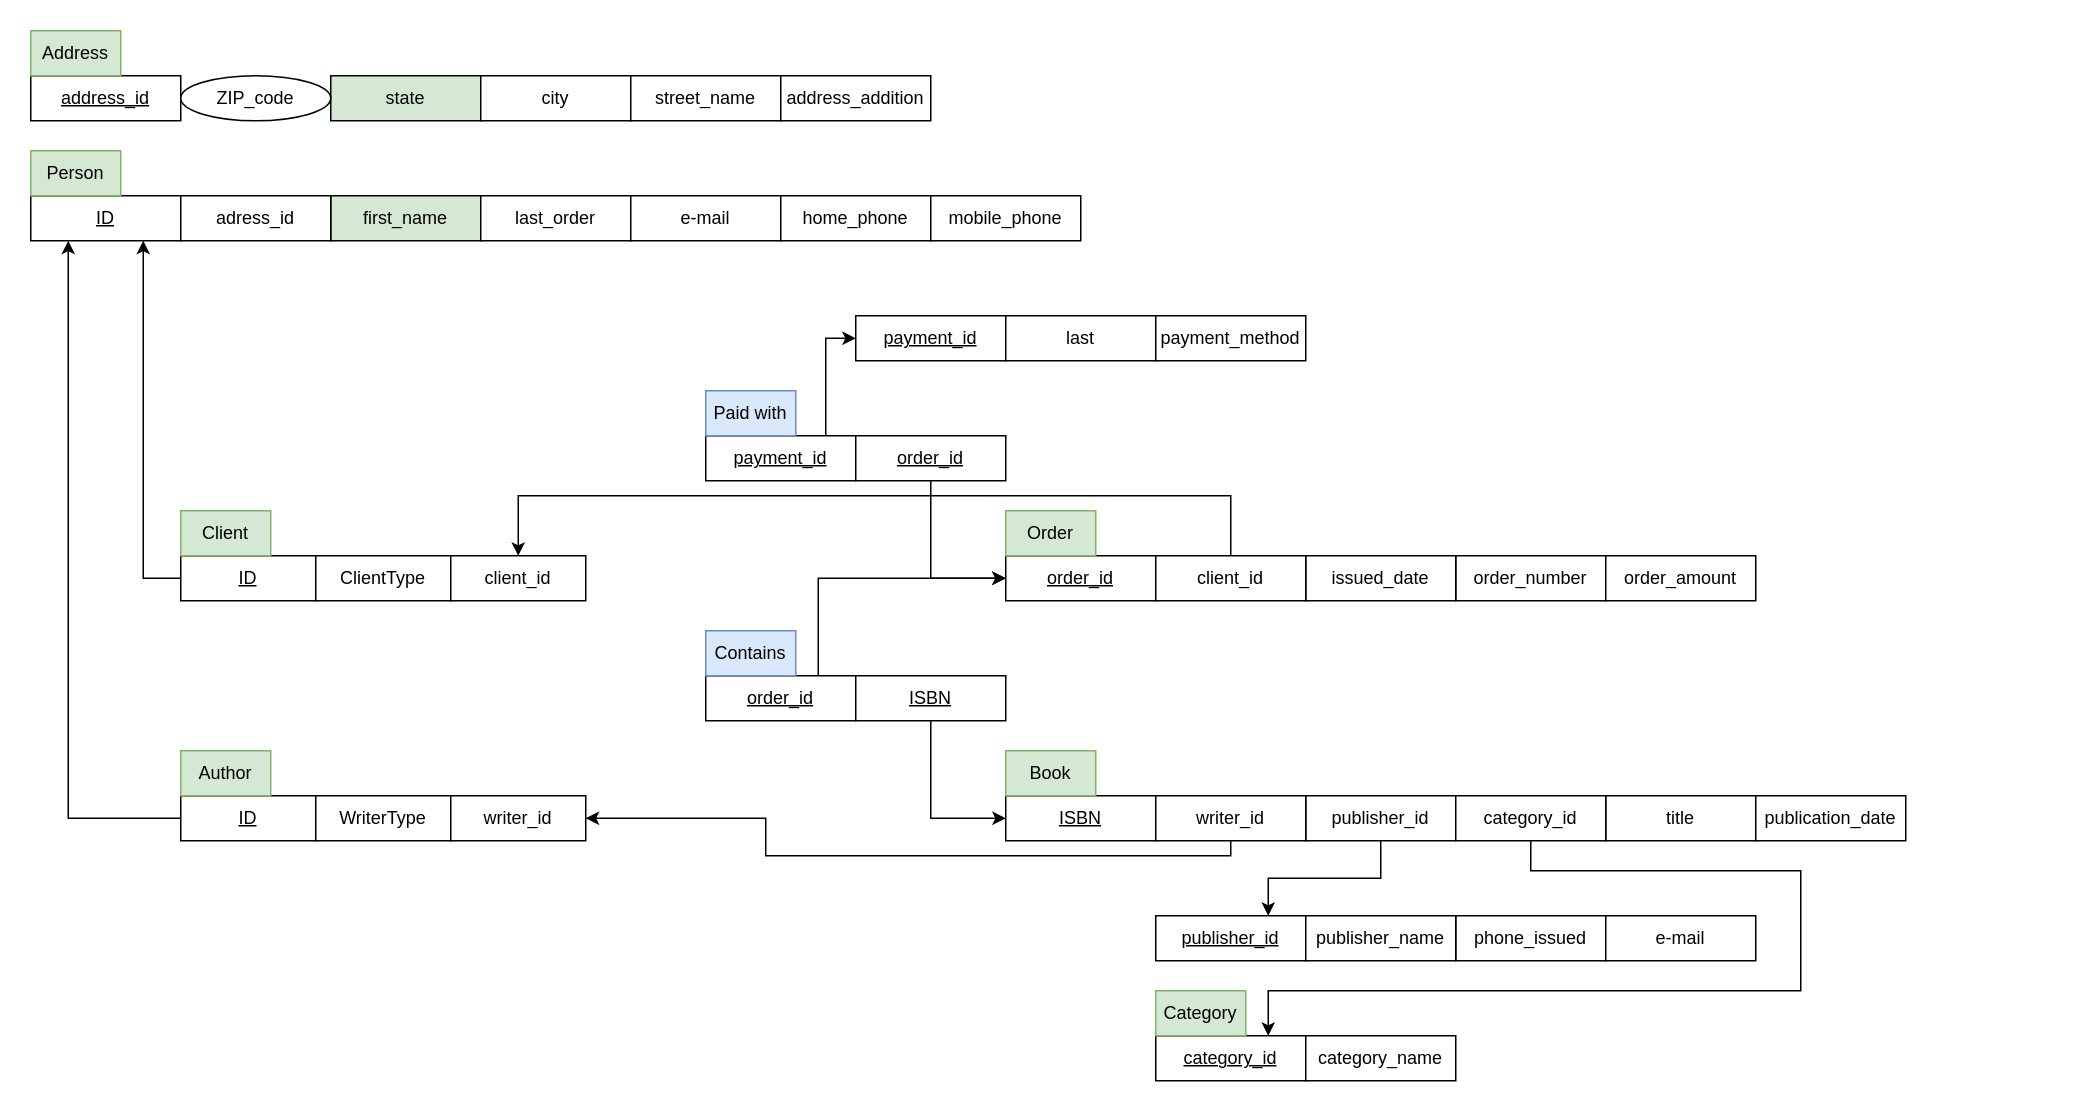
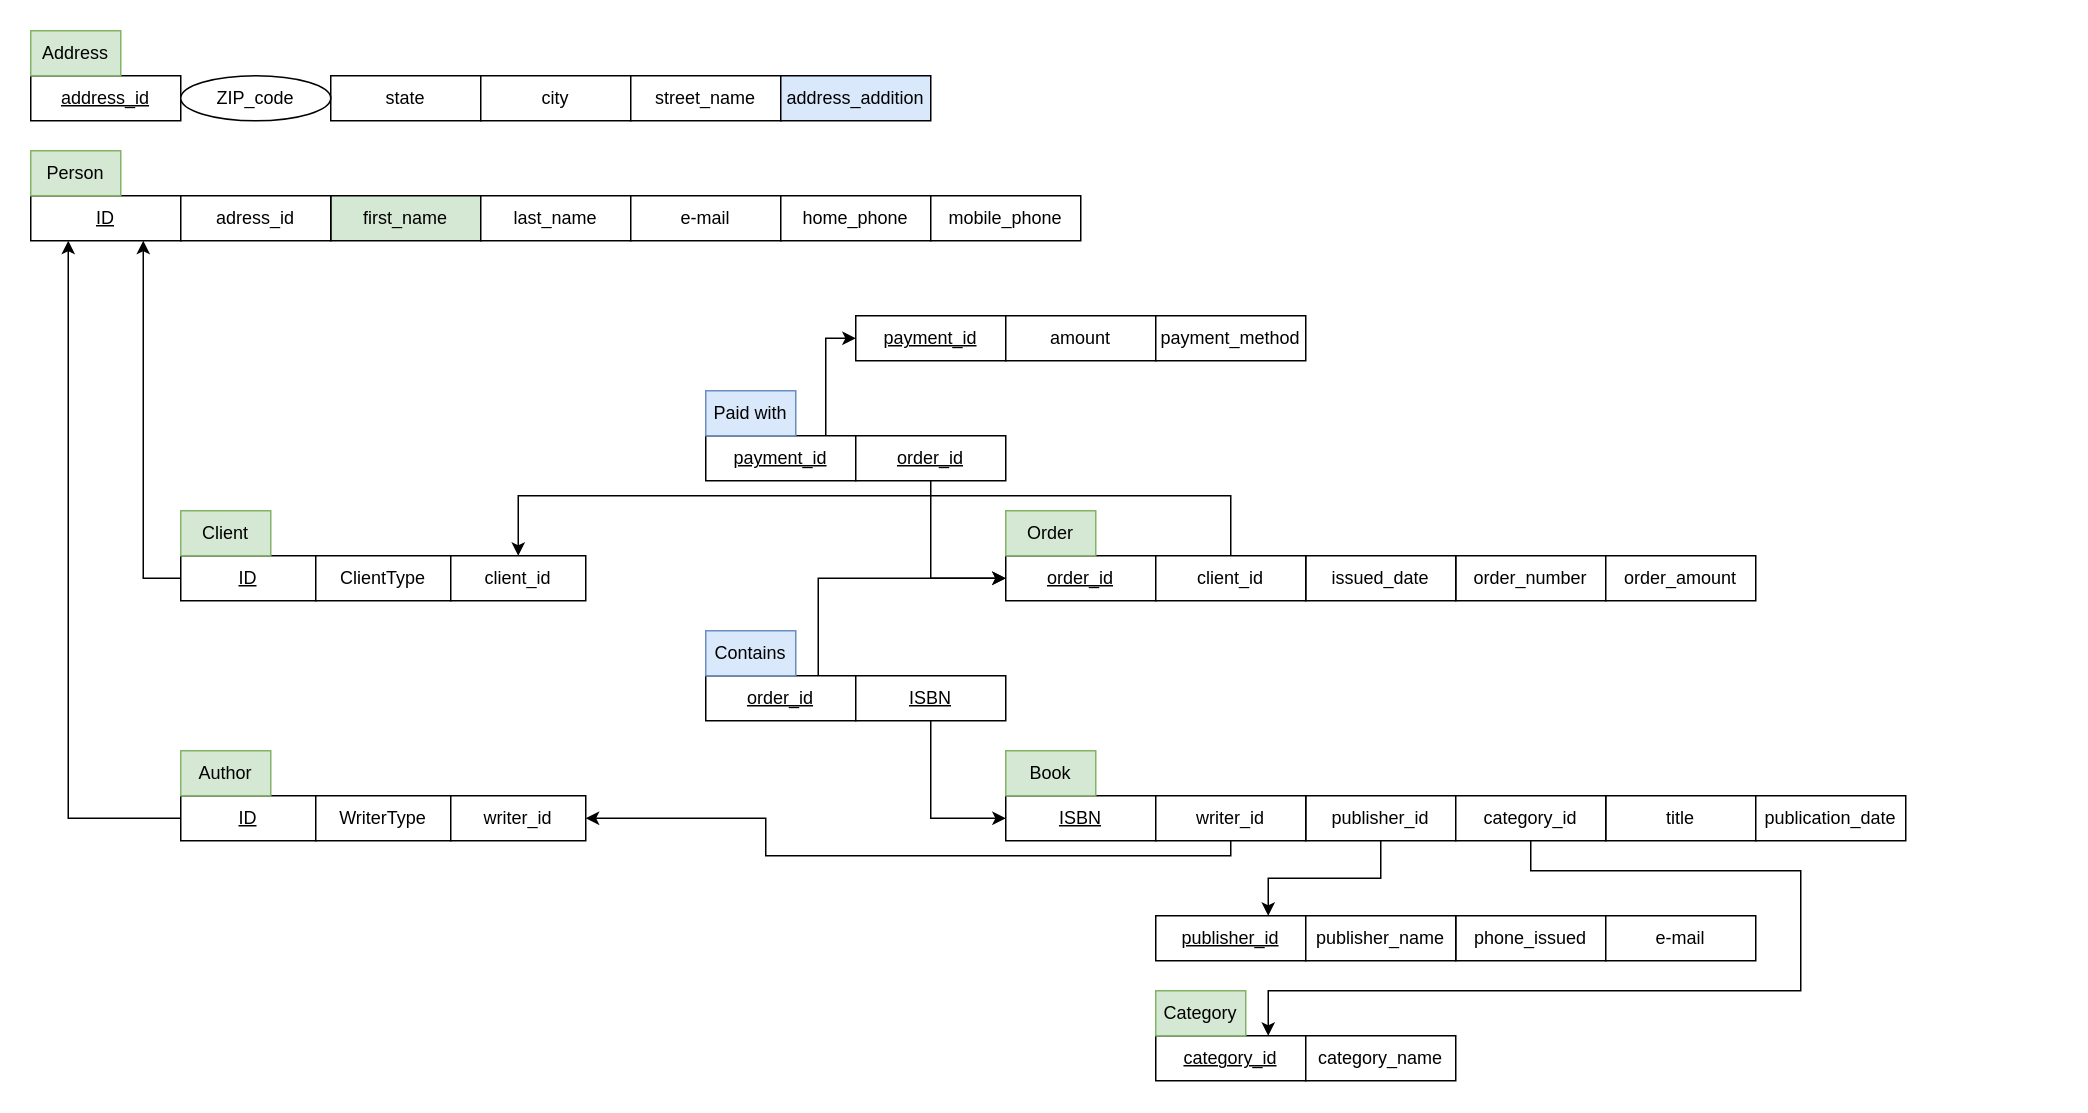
  <mxCell id="0" />
  <mxCell id="1" parent="0" />
  <mxCell id="2" value="" style="group" parent="1" vertex="1" connectable="0"><mxGeometry x="20" y="20" width="600" height="60" as="geometry" /></mxCell>
  <mxCell id="3" value="&lt;span style=&quot;text-decoration-line: underline;&quot;&gt;address_id&lt;/span&gt;" style="rounded=0;whiteSpace=wrap;html=1;" parent="2" vertex="1"><mxGeometry y="30" width="100" height="30" as="geometry" /></mxCell>
- <mxCell id="4" value="state" style="rounded=0;whiteSpace=wrap;html=1;fillColor=#d5e8d4;" parent="2" vertex="1"><mxGeometry x="200" y="30" width="100" height="30" as="geometry" /></mxCell>
+ <mxCell id="4" value="state" style="rounded=0;whiteSpace=wrap;html=1;" parent="2" vertex="1"><mxGeometry x="200" y="30" width="100" height="30" as="geometry" /></mxCell>
  <mxCell id="5" value="Address" style="text;html=1;align=center;verticalAlign=middle;whiteSpace=wrap;rounded=0;fillColor=#d5e8d4;strokeColor=#82b366;" parent="2" vertex="1"><mxGeometry width="60" height="30" as="geometry" /></mxCell>
  <mxCell id="6" value="city" style="rounded=0;whiteSpace=wrap;html=1;" parent="2" vertex="1"><mxGeometry x="300" y="30" width="100" height="30" as="geometry" /></mxCell>
  <mxCell id="7" value="ZIP_code" style="ellipse;whiteSpace=wrap;html=1;" parent="2" vertex="1"><mxGeometry x="100" y="30" width="100" height="30" as="geometry" /></mxCell>
  <mxCell id="8" value="street_name" style="rounded=0;whiteSpace=wrap;html=1;" parent="2" vertex="1"><mxGeometry x="400" y="30" width="100" height="30" as="geometry" /></mxCell>
- <mxCell id="9" value="address_addition" style="rounded=0;whiteSpace=wrap;html=1;" parent="2" vertex="1"><mxGeometry x="500" y="30" width="100" height="30" as="geometry" /></mxCell>
+ <mxCell id="9" value="address_addition" style="rounded=0;whiteSpace=wrap;html=1;fillColor=#dae8fc;" parent="2" vertex="1"><mxGeometry x="500" y="30" width="100" height="30" as="geometry" /></mxCell>
  <mxCell id="10" value="" style="group" parent="1" vertex="1" connectable="0"><mxGeometry x="120" y="500" width="270" height="60" as="geometry" /></mxCell>
  <mxCell id="11" value="&lt;u&gt;ID&lt;/u&gt;" style="rounded=0;whiteSpace=wrap;html=1;" parent="10" vertex="1"><mxGeometry y="30" width="90" height="30" as="geometry" /></mxCell>
  <mxCell id="12" value="Author" style="text;html=1;align=center;verticalAlign=middle;whiteSpace=wrap;rounded=0;fillColor=#d5e8d4;strokeColor=#82b366;" parent="10" vertex="1"><mxGeometry width="60" height="30" as="geometry" /></mxCell>
  <mxCell id="13" value="WriterType" style="rounded=0;whiteSpace=wrap;html=1;" parent="10" vertex="1"><mxGeometry x="90" y="30" width="90" height="30" as="geometry" /></mxCell>
  <mxCell id="14" value="writer_id" style="rounded=0;whiteSpace=wrap;html=1;" parent="10" vertex="1"><mxGeometry x="180" y="30" width="90" height="30" as="geometry" /></mxCell>
  <mxCell id="15" value="" style="group" parent="1" vertex="1" connectable="0"><mxGeometry x="120" y="340" width="270" height="60" as="geometry" /></mxCell>
  <mxCell id="16" value="&lt;u&gt;ID&lt;/u&gt;" style="rounded=0;whiteSpace=wrap;html=1;container=0;" parent="15" vertex="1"><mxGeometry y="30" width="90" height="30" as="geometry" /></mxCell>
  <mxCell id="17" value="Client" style="text;html=1;align=center;verticalAlign=middle;whiteSpace=wrap;rounded=0;container=0;fillColor=#d5e8d4;strokeColor=#82b366;" parent="15" vertex="1"><mxGeometry width="60" height="30" as="geometry" /></mxCell>
  <mxCell id="18" value="ClientType" style="rounded=0;whiteSpace=wrap;html=1;container=0;" parent="15" vertex="1"><mxGeometry x="90" y="30" width="90" height="30" as="geometry" /></mxCell>
  <mxCell id="19" value="client_id" style="rounded=0;whiteSpace=wrap;html=1;container=0;" parent="15" vertex="1"><mxGeometry x="180" y="30" width="90" height="30" as="geometry" /></mxCell>
  <mxCell id="20" value="" style="group" parent="1" vertex="1" connectable="0"><mxGeometry x="670" y="340" width="500" height="60" as="geometry" /></mxCell>
  <mxCell id="21" value="&lt;span style=&quot;text-decoration-line: underline;&quot;&gt;order_id&lt;/span&gt;" style="rounded=0;whiteSpace=wrap;html=1;" parent="20" vertex="1"><mxGeometry y="30" width="100" height="30" as="geometry" /></mxCell>
  <mxCell id="22" value="order_number" style="rounded=0;whiteSpace=wrap;html=1;" parent="20" vertex="1"><mxGeometry x="300" y="30" width="100" height="30" as="geometry" /></mxCell>
  <mxCell id="23" value="Order" style="text;html=1;align=center;verticalAlign=middle;whiteSpace=wrap;rounded=0;fillColor=#d5e8d4;strokeColor=#82b366;" parent="20" vertex="1"><mxGeometry width="60" height="30" as="geometry" /></mxCell>
  <mxCell id="24" value="order_amount" style="rounded=0;whiteSpace=wrap;html=1;" parent="20" vertex="1"><mxGeometry x="400" y="30" width="100" height="30" as="geometry" /></mxCell>
  <mxCell id="25" value="issued_date" style="rounded=0;whiteSpace=wrap;html=1;" parent="20" vertex="1"><mxGeometry x="200" y="30" width="100" height="30" as="geometry" /></mxCell>
  <mxCell id="26" value="client_id" style="rounded=0;whiteSpace=wrap;html=1;" parent="20" vertex="1"><mxGeometry x="100" y="30" width="100" height="30" as="geometry" /></mxCell>
  <mxCell id="27" value="" style="group" parent="1" vertex="1" connectable="0"><mxGeometry x="670" y="500" width="700" height="60" as="geometry" /></mxCell>
  <mxCell id="28" value="&lt;span style=&quot;text-decoration-line: underline;&quot;&gt;ISBN&lt;/span&gt;" style="rounded=0;whiteSpace=wrap;html=1;" parent="27" vertex="1"><mxGeometry y="30" width="100" height="30" as="geometry" /></mxCell>
  <mxCell id="29" value="title" style="rounded=0;whiteSpace=wrap;html=1;" parent="27" vertex="1"><mxGeometry x="400" y="30" width="100" height="30" as="geometry" /></mxCell>
  <mxCell id="30" value="Book" style="text;html=1;align=center;verticalAlign=middle;whiteSpace=wrap;rounded=0;fillColor=#d5e8d4;strokeColor=#82b366;" parent="27" vertex="1"><mxGeometry width="60" height="30" as="geometry" /></mxCell>
  <mxCell id="31" value="publication_date" style="rounded=0;whiteSpace=wrap;html=1;" parent="27" vertex="1"><mxGeometry x="500" y="30" width="100" height="30" as="geometry" /></mxCell>
  <mxCell id="32" value="publisher_id" style="rounded=0;whiteSpace=wrap;html=1;" parent="27" vertex="1"><mxGeometry x="200" y="30" width="100" height="30" as="geometry" /></mxCell>
  <mxCell id="33" value="category_id" style="rounded=0;whiteSpace=wrap;html=1;" parent="27" vertex="1"><mxGeometry x="300" y="30" width="100" height="30" as="geometry" /></mxCell>
  <mxCell id="34" value="writer_id" style="rounded=0;whiteSpace=wrap;html=1;" parent="27" vertex="1"><mxGeometry x="100" y="30" width="100" height="30" as="geometry" /></mxCell>
  <mxCell id="35" value="" style="group" parent="1" vertex="1" connectable="0"><mxGeometry x="570" y="180" width="400" height="60" as="geometry" /></mxCell>
  <mxCell id="36" value="&lt;span style=&quot;text-decoration-line: underline;&quot;&gt;payment_id&lt;/span&gt;" style="rounded=0;whiteSpace=wrap;html=1;" parent="35" vertex="1"><mxGeometry y="30" width="100" height="30" as="geometry" /></mxCell>
- <mxCell id="37" value="last" style="rounded=0;whiteSpace=wrap;html=1;" parent="35" vertex="1"><mxGeometry x="100" y="30" width="100" height="30" as="geometry" /></mxCell>
+ <mxCell id="37" value="amount" style="rounded=0;whiteSpace=wrap;html=1;" parent="35" vertex="1"><mxGeometry x="100" y="30" width="100" height="30" as="geometry" /></mxCell>
  <mxCell id="38" value="payment_method" style="rounded=0;whiteSpace=wrap;html=1;" parent="35" vertex="1"><mxGeometry x="200" y="30" width="100" height="30" as="geometry" /></mxCell>
  <mxCell id="39" value="" style="group" parent="1" vertex="1" connectable="0"><mxGeometry x="470" y="260" width="200" height="60" as="geometry" /></mxCell>
  <mxCell id="40" value="&lt;span style=&quot;text-decoration-line: underline;&quot;&gt;payment_id&lt;/span&gt;" style="rounded=0;whiteSpace=wrap;html=1;" parent="39" vertex="1"><mxGeometry y="30" width="100" height="30" as="geometry" /></mxCell>
  <mxCell id="41" value="Paid with" style="text;html=1;align=center;verticalAlign=middle;whiteSpace=wrap;rounded=0;fillColor=#dae8fc;strokeColor=#6c8ebf;" parent="39" vertex="1"><mxGeometry width="60" height="30" as="geometry" /></mxCell>
  <mxCell id="42" value="&lt;span style=&quot;text-decoration-line: underline;&quot;&gt;order_id&lt;/span&gt;" style="rounded=0;whiteSpace=wrap;html=1;" parent="39" vertex="1"><mxGeometry x="100" y="30" width="100" height="30" as="geometry" /></mxCell>
  <mxCell id="43" value="" style="group" parent="1" vertex="1" connectable="0"><mxGeometry x="470" y="420" width="200" height="60" as="geometry" /></mxCell>
  <mxCell id="44" value="&lt;span style=&quot;text-decoration-line: underline;&quot;&gt;order_id&lt;/span&gt;" style="rounded=0;whiteSpace=wrap;html=1;" parent="43" vertex="1"><mxGeometry y="30" width="100" height="30" as="geometry" /></mxCell>
  <mxCell id="45" value="Contains" style="text;html=1;align=center;verticalAlign=middle;whiteSpace=wrap;rounded=0;fillColor=#dae8fc;strokeColor=#6c8ebf;" parent="43" vertex="1"><mxGeometry width="60" height="30" as="geometry" /></mxCell>
  <mxCell id="46" value="&lt;span style=&quot;text-decoration-line: underline;&quot;&gt;ISBN&lt;/span&gt;" style="rounded=0;whiteSpace=wrap;html=1;" parent="43" vertex="1"><mxGeometry x="100" y="30" width="100" height="30" as="geometry" /></mxCell>
  <mxCell id="47" value="" style="group" parent="1" vertex="1" connectable="0"><mxGeometry x="770" y="580" width="400" height="60" as="geometry" /></mxCell>
  <mxCell id="48" value="&lt;span style=&quot;text-decoration-line: underline;&quot;&gt;publisher_id&lt;/span&gt;" style="rounded=0;whiteSpace=wrap;html=1;" parent="47" vertex="1"><mxGeometry y="30" width="100" height="30" as="geometry" /></mxCell>
  <mxCell id="49" value="phone_issued" style="rounded=0;whiteSpace=wrap;html=1;" parent="47" vertex="1"><mxGeometry x="200" y="30" width="100" height="30" as="geometry" /></mxCell>
  <mxCell id="50" value="e-mail" style="rounded=0;whiteSpace=wrap;html=1;" parent="47" vertex="1"><mxGeometry x="300" y="30" width="100" height="30" as="geometry" /></mxCell>
  <mxCell id="51" value="publisher_name" style="rounded=0;whiteSpace=wrap;html=1;" parent="47" vertex="1"><mxGeometry x="100" y="30" width="100" height="30" as="geometry" /></mxCell>
  <mxCell id="52" value="" style="group" parent="1" vertex="1" connectable="0"><mxGeometry x="770" y="660" width="200" height="60" as="geometry" /></mxCell>
  <mxCell id="53" value="&lt;span style=&quot;text-decoration-line: underline;&quot;&gt;category_id&lt;/span&gt;" style="rounded=0;whiteSpace=wrap;html=1;" parent="52" vertex="1"><mxGeometry y="30" width="100" height="30" as="geometry" /></mxCell>
  <mxCell id="54" value="Category" style="text;html=1;align=center;verticalAlign=middle;whiteSpace=wrap;rounded=0;fillColor=#d5e8d4;strokeColor=#82b366;" parent="52" vertex="1"><mxGeometry width="60" height="30" as="geometry" /></mxCell>
  <mxCell id="55" value="category_name" style="rounded=0;whiteSpace=wrap;html=1;" parent="52" vertex="1"><mxGeometry x="100" y="30" width="100" height="30" as="geometry" /></mxCell>
  <mxCell id="56" value="" style="group" parent="1" vertex="1" connectable="0"><mxGeometry x="20" y="100" width="700" height="60" as="geometry" /></mxCell>
  <mxCell id="57" value="&lt;span style=&quot;text-decoration-line: underline;&quot;&gt;ID&lt;/span&gt;" style="rounded=0;whiteSpace=wrap;html=1;" parent="56" vertex="1"><mxGeometry y="30" width="100" height="30" as="geometry" /></mxCell>
  <mxCell id="58" value="first_name" style="rounded=0;whiteSpace=wrap;html=1;fillColor=#d5e8d4;" parent="56" vertex="1"><mxGeometry x="200" y="30" width="100" height="30" as="geometry" /></mxCell>
  <mxCell id="59" value="Person" style="text;html=1;align=center;verticalAlign=middle;whiteSpace=wrap;rounded=0;fillColor=#d5e8d4;strokeColor=#82b366;" parent="56" vertex="1"><mxGeometry width="60" height="30" as="geometry" /></mxCell>
- <mxCell id="60" value="last_order" style="rounded=0;whiteSpace=wrap;html=1;" parent="56" vertex="1"><mxGeometry x="300" y="30" width="100" height="30" as="geometry" /></mxCell>
+ <mxCell id="60" value="last_name" style="rounded=0;whiteSpace=wrap;html=1;" parent="56" vertex="1"><mxGeometry x="300" y="30" width="100" height="30" as="geometry" /></mxCell>
  <mxCell id="61" value="adress_id" style="rounded=0;whiteSpace=wrap;html=1;" parent="56" vertex="1"><mxGeometry x="100" y="30" width="100" height="30" as="geometry" /></mxCell>
  <mxCell id="62" value="e-mail" style="rounded=0;whiteSpace=wrap;html=1;" parent="56" vertex="1"><mxGeometry x="400" y="30" width="100" height="30" as="geometry" /></mxCell>
  <mxCell id="63" value="home_phone" style="rounded=0;whiteSpace=wrap;html=1;" parent="56" vertex="1"><mxGeometry x="500" y="30" width="100" height="30" as="geometry" /></mxCell>
  <mxCell id="64" value="mobile_phone" style="rounded=0;whiteSpace=wrap;html=1;" parent="56" vertex="1"><mxGeometry x="600" y="30" width="100" height="30" as="geometry" /></mxCell>
  <mxCell id="65" style="edgeStyle=orthogonalEdgeStyle;rounded=0;orthogonalLoop=1;jettySize=auto;html=1;entryX=0.25;entryY=1;entryDx=0;entryDy=0;" parent="1" source="11" target="57" edge="1"><mxGeometry relative="1" as="geometry"><Array as="points"><mxPoint x="45" y="545" /></Array></mxGeometry></mxCell>
  <mxCell id="66" style="edgeStyle=orthogonalEdgeStyle;rounded=0;orthogonalLoop=1;jettySize=auto;html=1;entryX=0.75;entryY=1;entryDx=0;entryDy=0;" parent="1" source="16" target="57" edge="1"><mxGeometry relative="1" as="geometry"><mxPoint x="90" y="160" as="targetPoint" /><Array as="points"><mxPoint x="95" y="385" /></Array></mxGeometry></mxCell>
  <mxCell id="67" style="edgeStyle=orthogonalEdgeStyle;rounded=0;orthogonalLoop=1;jettySize=auto;html=1;entryX=0.5;entryY=0;entryDx=0;entryDy=0;" parent="1" source="26" target="19" edge="1"><mxGeometry relative="1" as="geometry"><Array as="points"><mxPoint x="820" y="330" /><mxPoint x="345" y="330" /></Array></mxGeometry></mxCell>
  <mxCell id="68" style="edgeStyle=orthogonalEdgeStyle;rounded=0;orthogonalLoop=1;jettySize=auto;html=1;entryX=0;entryY=0.5;entryDx=0;entryDy=0;" parent="1" source="40" target="36" edge="1"><mxGeometry relative="1" as="geometry"><Array as="points"><mxPoint x="550" y="225" /></Array></mxGeometry></mxCell>
  <mxCell id="69" style="edgeStyle=orthogonalEdgeStyle;rounded=0;orthogonalLoop=1;jettySize=auto;html=1;entryX=0;entryY=0.5;entryDx=0;entryDy=0;" parent="1" source="42" target="21" edge="1"><mxGeometry relative="1" as="geometry" /></mxCell>
  <mxCell id="70" style="edgeStyle=orthogonalEdgeStyle;rounded=0;orthogonalLoop=1;jettySize=auto;html=1;entryX=0;entryY=0.5;entryDx=0;entryDy=0;" parent="1" source="46" target="28" edge="1"><mxGeometry relative="1" as="geometry" /></mxCell>
  <mxCell id="71" style="edgeStyle=orthogonalEdgeStyle;rounded=0;orthogonalLoop=1;jettySize=auto;html=1;exitX=0.75;exitY=0;exitDx=0;exitDy=0;entryX=0;entryY=0.5;entryDx=0;entryDy=0;" parent="1" source="44" target="21" edge="1"><mxGeometry relative="1" as="geometry"><Array as="points"><mxPoint x="545" y="385" /></Array></mxGeometry></mxCell>
  <mxCell id="72" style="edgeStyle=orthogonalEdgeStyle;rounded=0;orthogonalLoop=1;jettySize=auto;html=1;entryX=1;entryY=0.5;entryDx=0;entryDy=0;" parent="1" source="34" target="14" edge="1"><mxGeometry relative="1" as="geometry"><Array as="points"><mxPoint x="820" y="570" /><mxPoint x="510" y="570" /><mxPoint x="510" y="545" /></Array></mxGeometry></mxCell>
  <mxCell id="73" style="edgeStyle=orthogonalEdgeStyle;rounded=0;orthogonalLoop=1;jettySize=auto;html=1;entryX=0.75;entryY=0;entryDx=0;entryDy=0;" parent="1" source="32" target="48" edge="1"><mxGeometry relative="1" as="geometry" /></mxCell>
  <mxCell id="74" style="edgeStyle=orthogonalEdgeStyle;rounded=0;orthogonalLoop=1;jettySize=auto;html=1;entryX=0.75;entryY=0;entryDx=0;entryDy=0;" parent="1" source="33" target="53" edge="1"><mxGeometry relative="1" as="geometry"><Array as="points"><mxPoint x="1020" y="580" /><mxPoint x="1200" y="580" /><mxPoint x="1200" y="660" /><mxPoint x="845" y="660" /></Array></mxGeometry></mxCell>
